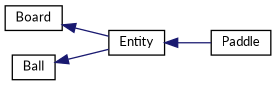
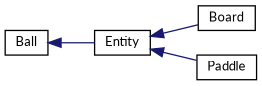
  digraph {
    fontname=Lato
    rankdir=LR
    node [color=black fillcolor=white fontname=Lato fontsize=10 shape=record style=filled]
    edge [color=midnightblue dir=back fontname=Lato fontsize=10 labelfontname=Helvetica labelfontsize=10 style=solid]
    n1 [height=0.2 label=Entity width=0.4]
    n2 [height=0.2 label=Board width=0.4]
    n3 [height=0.2 label=Paddle width=0.4]
    n4 [height=0.2 label=Ball width=0.4]
-   n2 -> n1
+   n1 -> n2
    n1 -> n3
    n4 -> n1
  }
